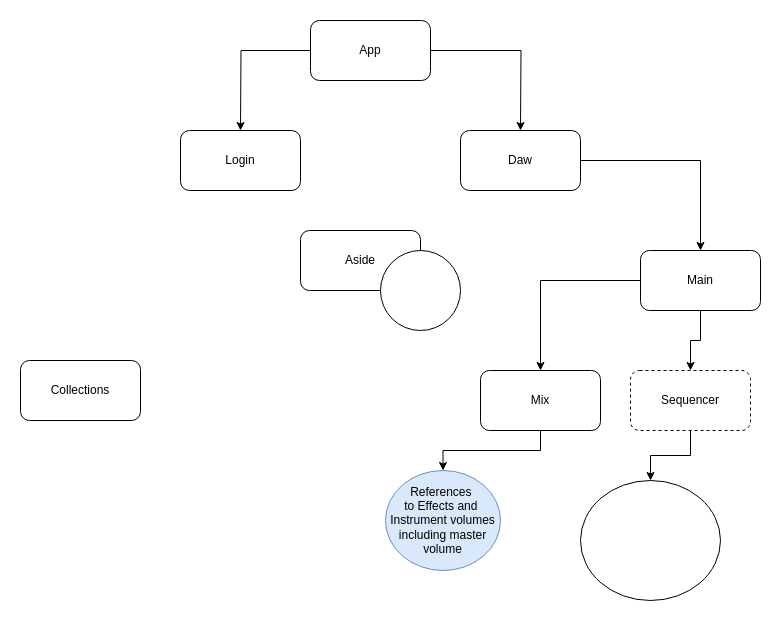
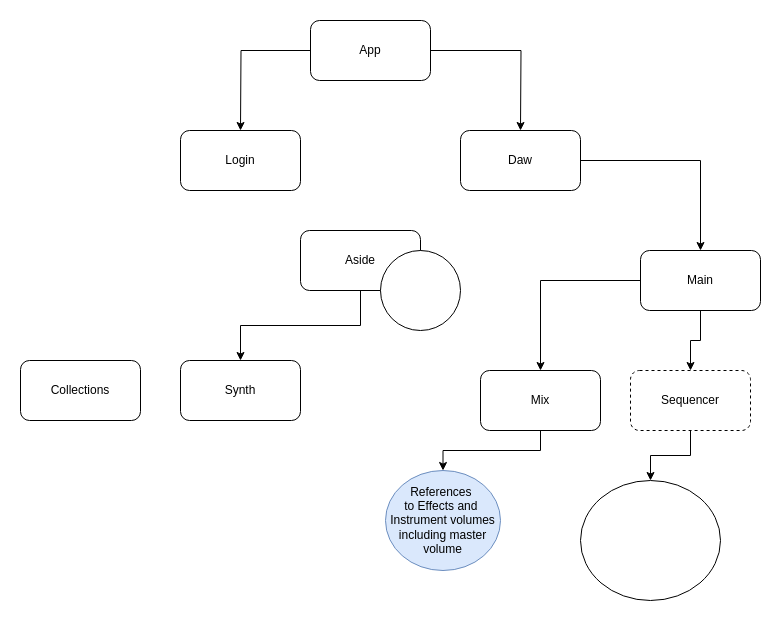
  <mxCell id="0" />
  <mxCell id="1" parent="0" />
  <mxCell id="2" style="edgeStyle=orthogonalEdgeStyle;rounded=0;orthogonalLoop=1;jettySize=auto;html=1;" edge="1" parent="1" source="4"><mxGeometry relative="1" as="geometry"><mxPoint x="240" y="130" as="targetPoint" /></mxGeometry></mxCell>
  <mxCell id="3" style="edgeStyle=orthogonalEdgeStyle;rounded=0;orthogonalLoop=1;jettySize=auto;html=1;exitX=1;exitY=0.5;exitDx=0;exitDy=0;" edge="1" parent="1" source="4"><mxGeometry relative="1" as="geometry"><mxPoint x="520" y="130" as="targetPoint" /></mxGeometry></mxCell>
  <mxCell id="4" value="App" style="rounded=1;whiteSpace=wrap;html=1;" vertex="1" parent="1"><mxGeometry x="310" y="20" width="120" height="60" as="geometry" /></mxCell>
  <mxCell id="5" value="" style="edgeStyle=orthogonalEdgeStyle;rounded=0;orthogonalLoop=1;jettySize=auto;html=1;" edge="1" parent="1" source="6" target="12"><mxGeometry relative="1" as="geometry" /></mxCell>
  <mxCell id="6" value="Daw" style="rounded=1;whiteSpace=wrap;html=1;" vertex="1" parent="1"><mxGeometry x="460" y="130" width="120" height="60" as="geometry" /></mxCell>
  <mxCell id="7" value="Login" style="rounded=1;whiteSpace=wrap;html=1;" vertex="1" parent="1"><mxGeometry x="180" y="130" width="120" height="60" as="geometry" /></mxCell>
+ <mxCell id="8" value="" style="edgeStyle=orthogonalEdgeStyle;rounded=0;orthogonalLoop=1;jettySize=auto;html=1;" edge="1" parent="1" source="9" target="14"><mxGeometry relative="1" as="geometry" /></mxCell>
  <mxCell id="9" value="Aside" style="rounded=1;whiteSpace=wrap;html=1;" vertex="1" parent="1"><mxGeometry x="300" y="230" width="120" height="60" as="geometry" /></mxCell>
  <mxCell id="10" value="" style="edgeStyle=orthogonalEdgeStyle;rounded=0;orthogonalLoop=1;jettySize=auto;html=1;" edge="1" parent="1" source="12" target="16"><mxGeometry relative="1" as="geometry" /></mxCell>
  <mxCell id="11" value="" style="edgeStyle=orthogonalEdgeStyle;rounded=0;orthogonalLoop=1;jettySize=auto;html=1;" edge="1" parent="1" source="12" target="18"><mxGeometry relative="1" as="geometry" /></mxCell>
  <mxCell id="12" value="Main" style="whiteSpace=wrap;html=1;rounded=1;" vertex="1" parent="1"><mxGeometry x="640" y="250" width="120" height="60" as="geometry" /></mxCell>
  <mxCell id="13" value="Collections" style="whiteSpace=wrap;html=1;rounded=1;" vertex="1" parent="1"><mxGeometry x="20" y="360" width="120" height="60" as="geometry" /></mxCell>
+ <mxCell id="14" value="Synth" style="whiteSpace=wrap;html=1;rounded=1;" vertex="1" parent="1"><mxGeometry x="180" y="360" width="120" height="60" as="geometry" /></mxCell>
  <mxCell id="15" value="" style="edgeStyle=orthogonalEdgeStyle;rounded=0;orthogonalLoop=1;jettySize=auto;html=1;" edge="1" parent="1" source="16" target="19"><mxGeometry relative="1" as="geometry" /></mxCell>
  <mxCell id="16" value="Mix" style="whiteSpace=wrap;html=1;rounded=1;" vertex="1" parent="1"><mxGeometry x="480" y="370" width="120" height="60" as="geometry" /></mxCell>
  <mxCell id="17" value="" style="edgeStyle=orthogonalEdgeStyle;rounded=0;orthogonalLoop=1;jettySize=auto;html=1;" edge="1" parent="1" source="18" target="20"><mxGeometry relative="1" as="geometry" /></mxCell>
  <mxCell id="18" value="Sequencer" style="whiteSpace=wrap;html=1;rounded=1;dashed=1;" vertex="1" parent="1"><mxGeometry x="630" y="370" width="120" height="60" as="geometry" /></mxCell>
  <mxCell id="19" value="References&amp;nbsp;&lt;br&gt;to Effects and&amp;nbsp;&lt;br&gt;Instrument volumes&lt;br&gt;including master volume&lt;br&gt;" style="ellipse;whiteSpace=wrap;html=1;rounded=1;fillColor=#dae8fc;strokeColor=#6c8ebf;" vertex="1" parent="1"><mxGeometry x="385" y="470" width="115" height="100" as="geometry" /></mxCell>
  <mxCell id="20" value="" style="ellipse;whiteSpace=wrap;html=1;rounded=1;" vertex="1" parent="1"><mxGeometry x="580" y="480" width="140" height="120" as="geometry" /></mxCell>
  <mxCell id="21" value="" style="ellipse;whiteSpace=wrap;html=1;aspect=fixed;" vertex="1" parent="1"><mxGeometry x="380" y="250" width="80" height="80" as="geometry" /></mxCell>
